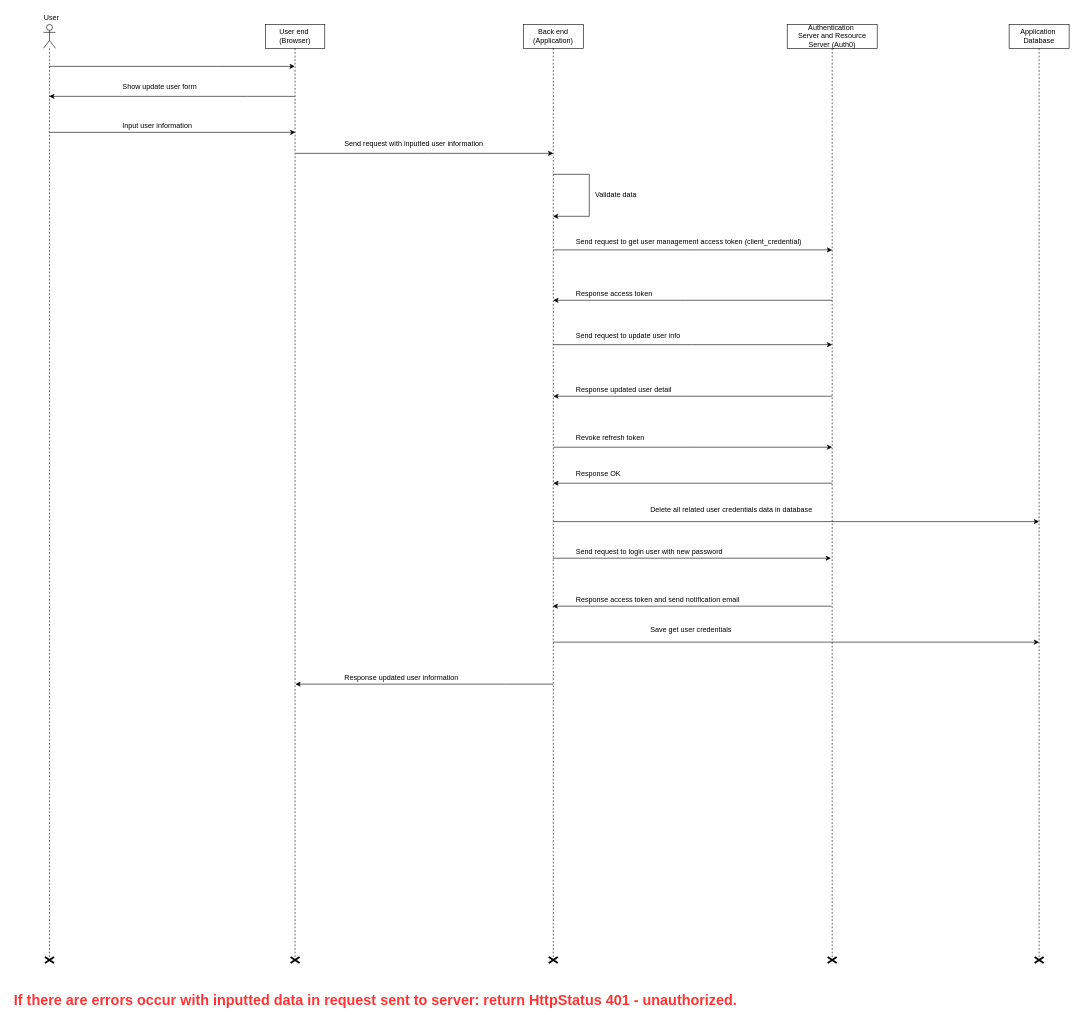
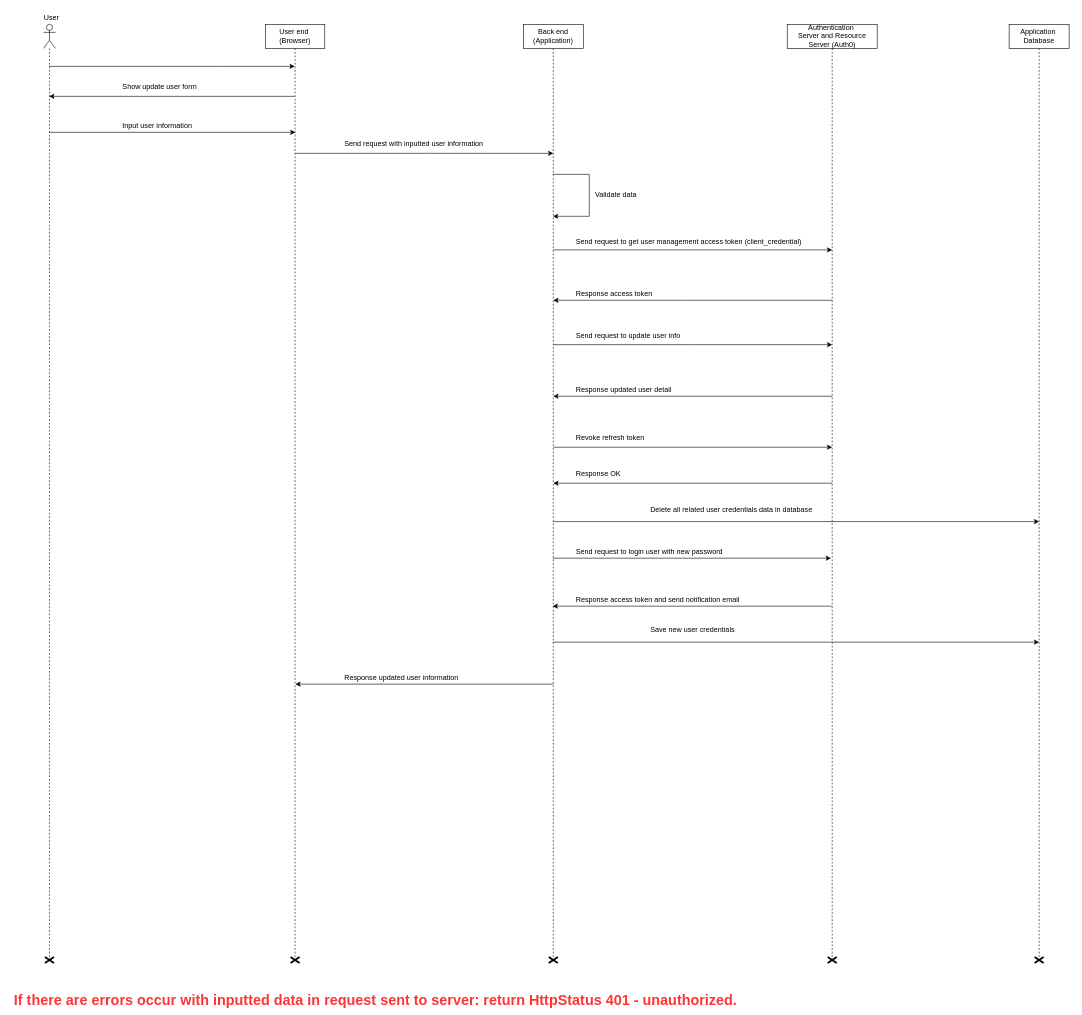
  <mxCell id="0" />
  <mxCell id="1" parent="0" />
  <mxCell id="2" style="edgeStyle=orthogonalEdgeStyle;rounded=0;orthogonalLoop=1;jettySize=auto;html=1;" edge="1" parent="1"><mxGeometry relative="1" as="geometry"><Array as="points"><mxPoint x="712.5" y="255" /><mxPoint x="712.5" y="255" /></Array><mxPoint x="492" y="255" as="sourcePoint" /><mxPoint x="922" y="255" as="targetPoint" /></mxGeometry></mxCell>
  <mxCell id="3" style="edgeStyle=orthogonalEdgeStyle;rounded=0;orthogonalLoop=1;jettySize=auto;html=1;" edge="1" parent="1" source="4" target="11"><mxGeometry relative="1" as="geometry"><Array as="points"><mxPoint x="412" y="160" /><mxPoint x="412" y="160" /></Array></mxGeometry></mxCell>
  <mxCell id="4" value="User end&amp;nbsp;&lt;br&gt;(Browser)&lt;br&gt;" style="shape=umlLifeline;perimeter=lifelinePerimeter;whiteSpace=wrap;html=1;container=1;collapsible=0;recursiveResize=0;outlineConnect=0;" vertex="1" parent="1"><mxGeometry x="442" y="40" width="99" height="1560" as="geometry" /></mxCell>
  <mxCell id="5" value="Authentication&amp;nbsp;&lt;br&gt;Server and Resource Server (Auth0)&lt;br&gt;" style="shape=umlLifeline;perimeter=lifelinePerimeter;whiteSpace=wrap;html=1;container=1;collapsible=0;recursiveResize=0;outlineConnect=0;" vertex="1" parent="1"><mxGeometry x="1312" y="40" width="150" height="1560" as="geometry" /></mxCell>
  <mxCell id="6" style="edgeStyle=orthogonalEdgeStyle;rounded=0;orthogonalLoop=1;jettySize=auto;html=1;" edge="1" parent="1" source="11" target="4"><mxGeometry relative="1" as="geometry"><mxPoint x="91.324" y="110.118" as="sourcePoint" /><Array as="points"><mxPoint x="362" y="110" /><mxPoint x="362" y="110" /></Array></mxGeometry></mxCell>
  <mxCell id="7" style="edgeStyle=orthogonalEdgeStyle;rounded=0;orthogonalLoop=1;jettySize=auto;html=1;" edge="1" parent="1"><mxGeometry relative="1" as="geometry"><Array as="points"><mxPoint x="842.5" y="1140" /><mxPoint x="842.5" y="1140" /></Array><mxPoint x="922" y="1140" as="sourcePoint" /><mxPoint x="492" y="1140" as="targetPoint" /></mxGeometry></mxCell>
  <mxCell id="8" value="Back end&lt;br&gt;(Application)&lt;br&gt;" style="shape=umlLifeline;perimeter=lifelinePerimeter;whiteSpace=wrap;html=1;container=1;collapsible=0;recursiveResize=0;outlineConnect=0;" vertex="1" parent="1"><mxGeometry x="872" y="40" width="100" height="1560" as="geometry" /></mxCell>
  <mxCell id="9" value="Send request with inputted user information&lt;br&gt;" style="text;html=1;resizable=0;points=[];autosize=1;align=left;verticalAlign=top;spacingTop=-4;" vertex="1" parent="1"><mxGeometry x="572" y="230" width="250" height="20" as="geometry" /></mxCell>
  <mxCell id="10" value="Response OK&lt;br&gt;&lt;br&gt;" style="text;html=1;resizable=0;points=[];autosize=1;align=left;verticalAlign=top;spacingTop=-4;" vertex="1" parent="1"><mxGeometry x="958" y="780" width="90" height="30" as="geometry" /></mxCell>
  <mxCell id="11" value="" style="shape=umlLifeline;participant=umlActor;perimeter=lifelinePerimeter;whiteSpace=wrap;html=1;container=1;collapsible=0;recursiveResize=0;verticalAlign=top;spacingTop=36;labelBackgroundColor=#ffffff;outlineConnect=0;" vertex="1" parent="1"><mxGeometry x="72" y="40" width="20" height="1560" as="geometry" /></mxCell>
  <mxCell id="12" value="User&amp;nbsp;&lt;br&gt;" style="text;html=1;resizable=0;points=[];autosize=1;align=left;verticalAlign=top;spacingTop=-4;" vertex="1" parent="1"><mxGeometry x="71" y="20" width="40" height="20" as="geometry" /></mxCell>
  <mxCell id="13" value="Application&amp;nbsp;&lt;br&gt;Database&lt;br&gt;" style="shape=umlLifeline;perimeter=lifelinePerimeter;whiteSpace=wrap;html=1;container=1;collapsible=0;recursiveResize=0;outlineConnect=0;" vertex="1" parent="1"><mxGeometry x="1682" y="40" width="100" height="1560" as="geometry" /></mxCell>
  <mxCell id="14" value="&lt;font style=&quot;font-size: 24px&quot; color=&quot;#ff3333&quot;&gt;If there are errors occur with inputted data in request sent to server: return HttpStatus 401 - unauthorized.&lt;/font&gt;&lt;br&gt;" style="text;html=1;resizable=0;points=[];autosize=1;align=left;verticalAlign=top;spacingTop=-4;fontStyle=1" vertex="1" parent="1"><mxGeometry x="20.5" y="1650" width="1130" height="20" as="geometry" /></mxCell>
  <mxCell id="15" style="edgeStyle=orthogonalEdgeStyle;rounded=0;orthogonalLoop=1;jettySize=auto;html=1;" edge="1" parent="1"><mxGeometry relative="1" as="geometry"><Array as="points"><mxPoint x="1142.5" y="500" /><mxPoint x="1142.5" y="500" /></Array><mxPoint x="1387" y="500" as="sourcePoint" /><mxPoint x="922" y="500" as="targetPoint" /></mxGeometry></mxCell>
  <mxCell id="16" style="edgeStyle=orthogonalEdgeStyle;rounded=0;orthogonalLoop=1;jettySize=auto;html=1;" edge="1" parent="1"><mxGeometry relative="1" as="geometry"><Array as="points"><mxPoint x="1152" y="416" /><mxPoint x="1152" y="416" /></Array><mxPoint x="922" y="416" as="sourcePoint" /><mxPoint x="1387" y="416" as="targetPoint" /></mxGeometry></mxCell>
  <mxCell id="17" value="Send request to get user management access token (client_credential)&lt;br&gt;" style="text;html=1;resizable=0;points=[];autosize=1;align=left;verticalAlign=top;spacingTop=-4;" vertex="1" parent="1"><mxGeometry x="958" y="392" width="390" height="20" as="geometry" /></mxCell>
  <mxCell id="18" value="Response access token&lt;br&gt;&lt;br&gt;" style="text;html=1;resizable=0;points=[];autosize=1;align=left;verticalAlign=top;spacingTop=-4;" vertex="1" parent="1"><mxGeometry x="958" y="480" width="140" height="30" as="geometry" /></mxCell>
  <mxCell id="19" style="edgeStyle=orthogonalEdgeStyle;rounded=0;orthogonalLoop=1;jettySize=auto;html=1;" edge="1" parent="1"><mxGeometry relative="1" as="geometry"><Array as="points"><mxPoint x="1152.5" y="573.5" /><mxPoint x="1152.5" y="573.5" /></Array><mxPoint x="922" y="574" as="sourcePoint" /><mxPoint x="1387" y="574" as="targetPoint" /></mxGeometry></mxCell>
  <mxCell id="20" value="Send request to update user info&lt;br&gt;&lt;br&gt;" style="text;html=1;resizable=0;points=[];autosize=1;align=left;verticalAlign=top;spacingTop=-4;" vertex="1" parent="1"><mxGeometry x="958" y="550" width="190" height="30" as="geometry" /></mxCell>
  <mxCell id="21" style="edgeStyle=orthogonalEdgeStyle;rounded=0;orthogonalLoop=1;jettySize=auto;html=1;" edge="1" parent="1"><mxGeometry relative="1" as="geometry"><Array as="points"><mxPoint x="1142" y="660" /><mxPoint x="1142" y="660" /></Array><mxPoint x="1387" y="660" as="sourcePoint" /><mxPoint x="922" y="660" as="targetPoint" /></mxGeometry></mxCell>
  <mxCell id="22" value="Response updated user detail" style="text;html=1;resizable=0;points=[];autosize=1;align=left;verticalAlign=top;spacingTop=-4;" vertex="1" parent="1"><mxGeometry x="958" y="640" width="170" height="20" as="geometry" /></mxCell>
  <mxCell id="23" style="edgeStyle=orthogonalEdgeStyle;rounded=0;orthogonalLoop=1;jettySize=auto;html=1;" edge="1" parent="1"><mxGeometry relative="1" as="geometry"><Array as="points"><mxPoint x="1152" y="745" /><mxPoint x="1152" y="745" /></Array><mxPoint x="922" y="745" as="sourcePoint" /><mxPoint x="1387" y="745" as="targetPoint" /></mxGeometry></mxCell>
  <mxCell id="24" style="edgeStyle=orthogonalEdgeStyle;rounded=0;orthogonalLoop=1;jettySize=auto;html=1;" edge="1" parent="1"><mxGeometry relative="1" as="geometry"><Array as="points"><mxPoint x="1142.5" y="804.5" /><mxPoint x="1142.5" y="804.5" /></Array><mxPoint x="1387" y="805" as="sourcePoint" /><mxPoint x="922" y="805" as="targetPoint" /></mxGeometry></mxCell>
  <mxCell id="25" value="Revoke&amp;nbsp;refresh token&lt;br&gt;" style="text;html=1;resizable=0;points=[];autosize=1;align=left;verticalAlign=top;spacingTop=-4;" vertex="1" parent="1"><mxGeometry x="958" y="720" width="130" height="20" as="geometry" /></mxCell>
  <mxCell id="26" style="edgeStyle=orthogonalEdgeStyle;rounded=0;orthogonalLoop=1;jettySize=auto;html=1;" edge="1" parent="1"><mxGeometry relative="1" as="geometry"><Array as="points"><mxPoint x="921.5" y="930" /></Array><mxPoint x="922" y="931" as="sourcePoint" /><mxPoint x="1385" y="930" as="targetPoint" /></mxGeometry></mxCell>
  <mxCell id="27" value="Send request to login user with new password" style="text;html=1;resizable=0;points=[];autosize=1;align=left;verticalAlign=top;spacingTop=-4;" vertex="1" parent="1"><mxGeometry x="958" y="910" width="260" height="20" as="geometry" /></mxCell>
  <mxCell id="28" style="edgeStyle=orthogonalEdgeStyle;rounded=0;orthogonalLoop=1;jettySize=auto;html=1;" edge="1" parent="1"><mxGeometry relative="1" as="geometry"><Array as="points"><mxPoint x="1140" y="1009.5" /><mxPoint x="1140" y="1009.5" /></Array><mxPoint x="1386" y="1010" as="sourcePoint" /><mxPoint x="921" y="1010" as="targetPoint" /></mxGeometry></mxCell>
  <mxCell id="29" value="" style="shape=umlDestroy;whiteSpace=wrap;html=1;strokeWidth=3;" vertex="1" parent="1"><mxGeometry x="484" y="1595" width="15" height="10" as="geometry" /></mxCell>
  <mxCell id="30" value="" style="shape=umlDestroy;whiteSpace=wrap;html=1;strokeWidth=3;" vertex="1" parent="1"><mxGeometry x="914.5" y="1595" width="15" height="10" as="geometry" /></mxCell>
  <mxCell id="31" value="" style="shape=umlDestroy;whiteSpace=wrap;html=1;strokeWidth=3;" vertex="1" parent="1"><mxGeometry x="74.5" y="1595" width="15" height="10" as="geometry" /></mxCell>
  <mxCell id="32" value="" style="shape=umlDestroy;whiteSpace=wrap;html=1;strokeWidth=3;" vertex="1" parent="1"><mxGeometry x="1379.5" y="1595" width="15" height="10" as="geometry" /></mxCell>
  <mxCell id="33" value="" style="shape=umlDestroy;whiteSpace=wrap;html=1;strokeWidth=3;" vertex="1" parent="1"><mxGeometry x="1724.5" y="1595" width="15" height="10" as="geometry" /></mxCell>
  <mxCell id="34" value="Response access token and send notification email&lt;br&gt;" style="text;html=1;resizable=0;points=[];autosize=1;align=left;verticalAlign=top;spacingTop=-4;" vertex="1" parent="1"><mxGeometry x="958" y="990" width="290" height="20" as="geometry" /></mxCell>
  <mxCell id="35" value="Response updated user information&lt;br&gt;&lt;br&gt;" style="text;html=1;resizable=0;points=[];autosize=1;align=left;verticalAlign=top;spacingTop=-4;" vertex="1" parent="1"><mxGeometry x="572" y="1120" width="210" height="30" as="geometry" /></mxCell>
  <mxCell id="36" style="edgeStyle=orthogonalEdgeStyle;rounded=0;orthogonalLoop=1;jettySize=auto;html=1;" edge="1" parent="1"><mxGeometry relative="1" as="geometry"><mxPoint x="1732" y="1070" as="targetPoint" /><Array as="points"><mxPoint x="1082" y="1070" /><mxPoint x="1082" y="1070" /></Array><mxPoint x="922" y="1070" as="sourcePoint" /></mxGeometry></mxCell>
- <mxCell id="37" value="Save get user credentials" style="text;html=1;resizable=0;points=[];autosize=1;align=left;verticalAlign=top;spacingTop=-4;" vertex="1" parent="1"><mxGeometry x="1082" y="1040" width="160" height="20" as="geometry" /></mxCell>
+ <mxCell id="37" value="Save new user credentials" style="text;html=1;resizable=0;points=[];autosize=1;align=left;verticalAlign=top;spacingTop=-4;" vertex="1" parent="1"><mxGeometry x="1082" y="1040" width="160" height="20" as="geometry" /></mxCell>
  <mxCell id="38" style="edgeStyle=orthogonalEdgeStyle;rounded=0;orthogonalLoop=1;jettySize=auto;html=1;" edge="1" parent="1" source="8" target="8"><mxGeometry relative="1" as="geometry"><Array as="points"><mxPoint x="982" y="290" /><mxPoint x="982" y="360" /></Array><mxPoint x="922" y="160" as="sourcePoint" /><mxPoint x="932" y="290" as="targetPoint" /></mxGeometry></mxCell>
  <mxCell id="39" style="edgeStyle=orthogonalEdgeStyle;rounded=0;orthogonalLoop=1;jettySize=auto;html=1;" edge="1" parent="1"><mxGeometry relative="1" as="geometry"><mxPoint x="1732" y="869" as="targetPoint" /><Array as="points"><mxPoint x="1081.5" y="868.5" /><mxPoint x="1081.5" y="868.5" /></Array><mxPoint x="922" y="869" as="sourcePoint" /></mxGeometry></mxCell>
  <mxCell id="40" value="Delete all related user credentials data in database" style="text;html=1;resizable=0;points=[];autosize=1;align=left;verticalAlign=top;spacingTop=-4;" vertex="1" parent="1"><mxGeometry x="1082" y="840" width="290" height="20" as="geometry" /></mxCell>
  <mxCell id="41" value="Show update user form&lt;br&gt;&lt;br&gt;" style="text;html=1;resizable=0;points=[];autosize=1;align=left;verticalAlign=top;spacingTop=-4;" vertex="1" parent="1"><mxGeometry x="202" y="135" width="140" height="30" as="geometry" /></mxCell>
  <mxCell id="42" style="edgeStyle=orthogonalEdgeStyle;rounded=0;orthogonalLoop=1;jettySize=auto;html=1;" edge="1" parent="1"><mxGeometry relative="1" as="geometry"><Array as="points"><mxPoint x="303" y="220" /><mxPoint x="303" y="220" /></Array><mxPoint x="82" y="220" as="sourcePoint" /><mxPoint x="492" y="220" as="targetPoint" /></mxGeometry></mxCell>
  <mxCell id="43" value="Input user information&lt;br&gt;&lt;br&gt;" style="text;html=1;resizable=0;points=[];autosize=1;align=left;verticalAlign=top;spacingTop=-4;" vertex="1" parent="1"><mxGeometry x="202" y="200" width="130" height="30" as="geometry" /></mxCell>
  <mxCell id="44" value="Validate data&lt;br&gt;" style="text;html=1;resizable=0;points=[];autosize=1;align=left;verticalAlign=top;spacingTop=-4;" vertex="1" parent="1"><mxGeometry x="990" y="314" width="80" height="20" as="geometry" /></mxCell>
